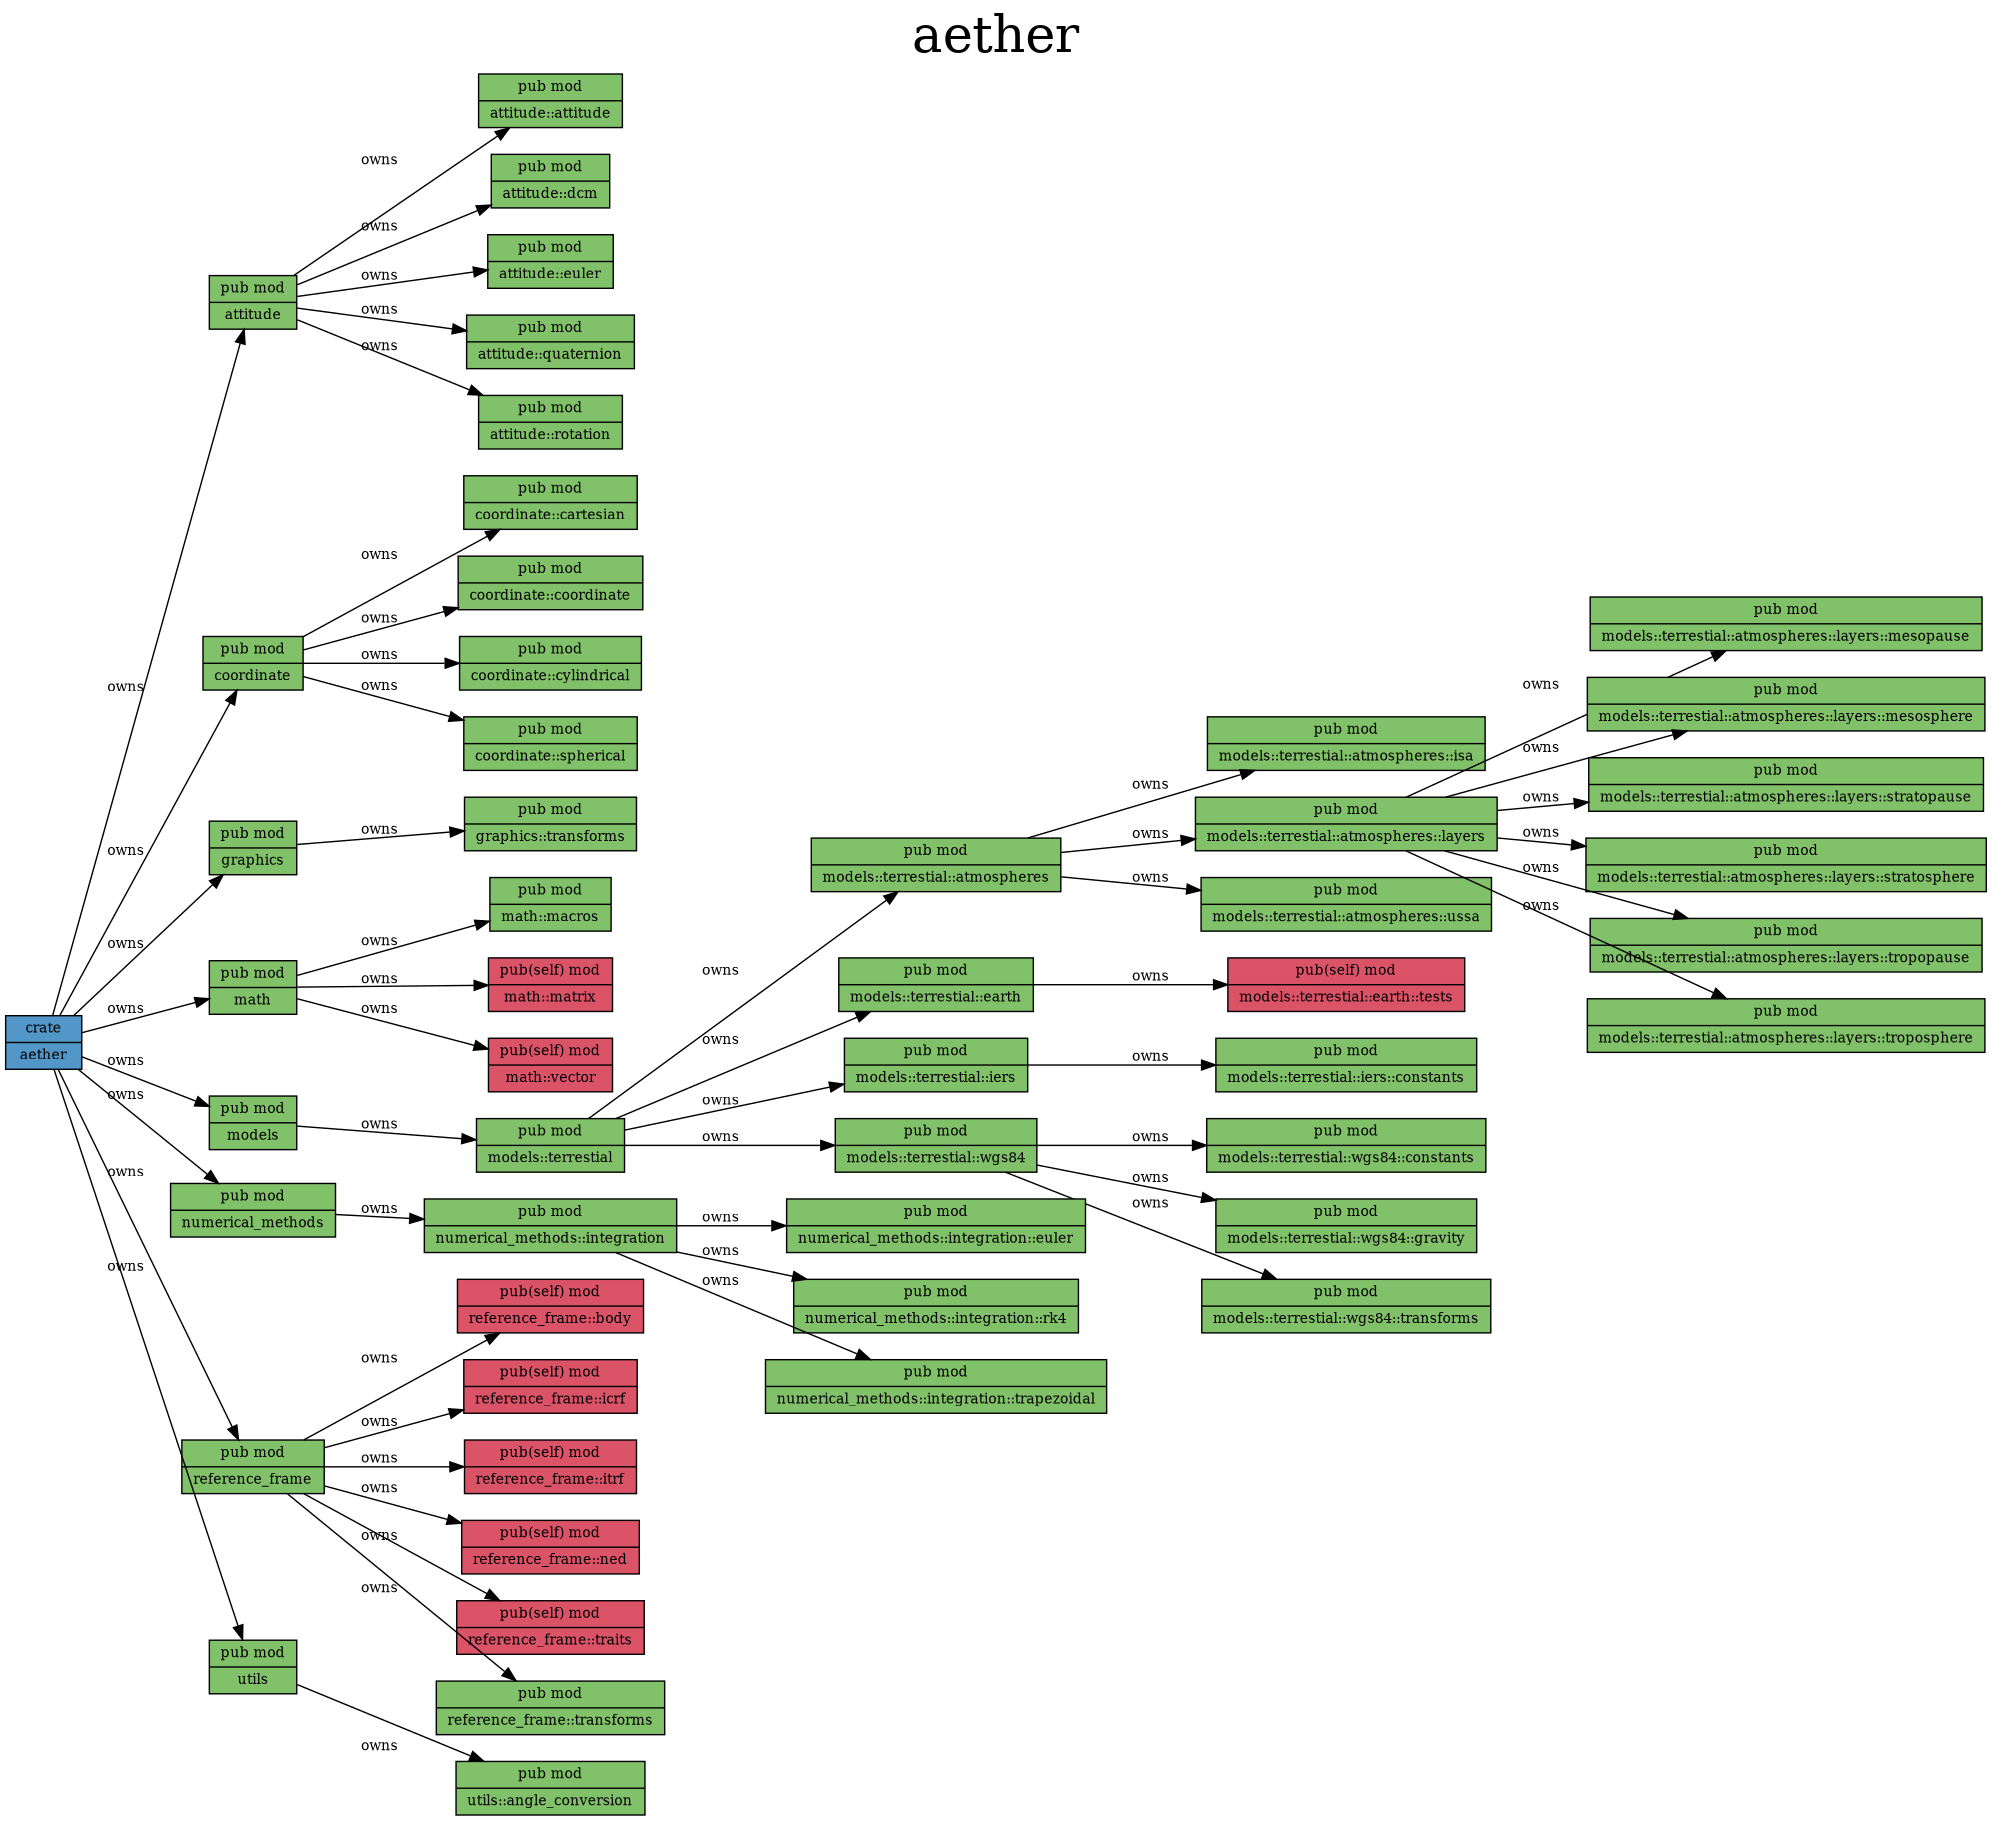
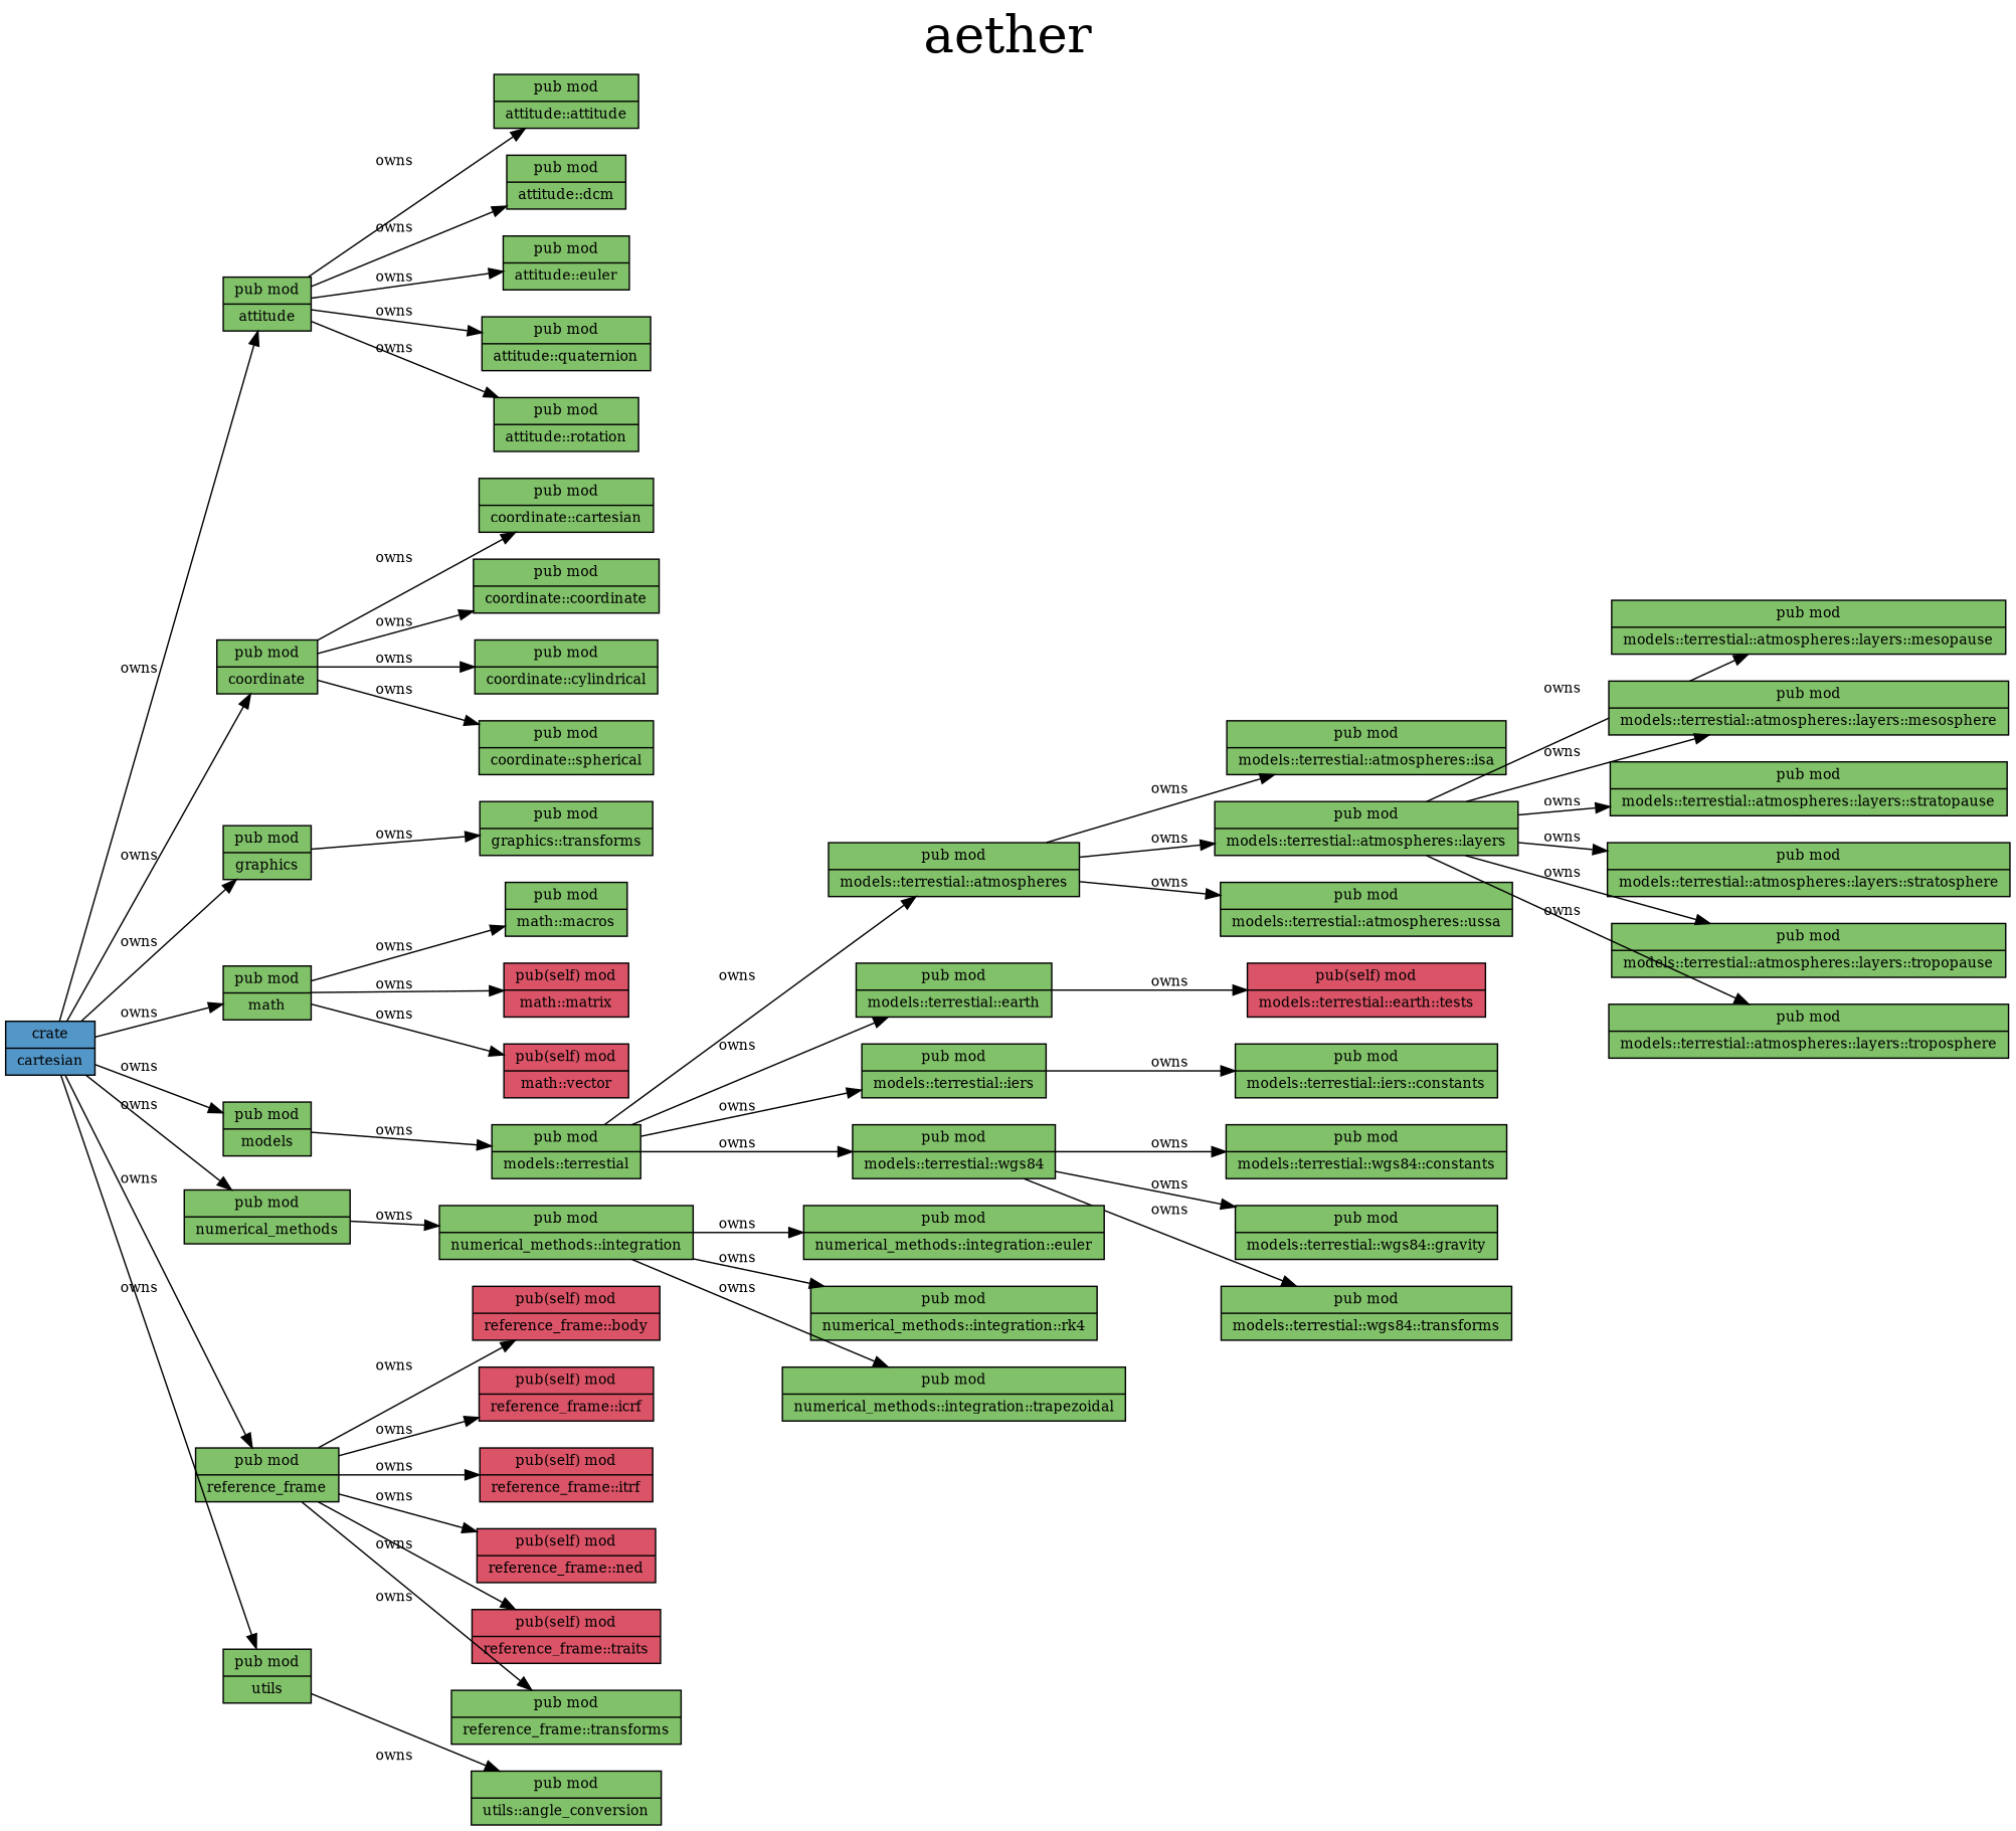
  digraph {
    fontname="DejaVu Serif"
    fontsize=36
    label=aether
    labelloc=t
    rankdir=LR
    splines=line
    node [fillcolor="#81c169" fontname="DejaVu Serif" fontsize=10 shape=record style=filled]
    edge [color="#000000" constraint=true fontname="DejaVu Serif" fontsize=10 style=solid]
-   n1 [fillcolor="#5397c8" label="crate|aether"]
+   n1 [fillcolor="#5397c8" label="crate|cartesian"]
    n2 [label="pub mod|attitude"]
    n3 [label="pub mod|coordinate"]
    n4 [label="pub mod|graphics"]
    n5 [label="pub mod|math"]
    n6 [label="pub mod|models"]
    n7 [label="pub mod|numerical_methods"]
    n8 [label="pub mod|reference_frame"]
    n9 [label="pub mod|utils"]
    n10 [label="pub mod|attitude::attitude"]
    n11 [label="pub mod|attitude::dcm"]
    n12 [label="pub mod|attitude::euler"]
    n13 [label="pub mod|attitude::quaternion"]
    n14 [label="pub mod|attitude::rotation"]
    n15 [label="pub mod|coordinate::cartesian"]
    n16 [label="pub mod|coordinate::coordinate"]
    n17 [label="pub mod|coordinate::cylindrical"]
    n18 [label="pub mod|coordinate::spherical"]
    n19 [label="pub mod|graphics::transforms"]
    n20 [label="pub mod|math::macros"]
    n21 [fillcolor="#db5367" label="pub(self) mod|math::matrix"]
    n22 [fillcolor="#db5367" label="pub(self) mod|math::vector"]
    n23 [label="pub mod|models::terrestial"]
    n24 [label="pub mod|models::terrestial::atmospheres"]
    n25 [label="pub mod|models::terrestial::earth"]
    n26 [label="pub mod|models::terrestial::iers"]
    n27 [label="pub mod|models::terrestial::wgs84"]
    n28 [label="pub mod|models::terrestial::atmospheres::isa"]
    n29 [label="pub mod|models::terrestial::atmospheres::layers"]
    n30 [label="pub mod|models::terrestial::atmospheres::ussa"]
    n31 [label="pub mod|models::terrestial::atmospheres::layers::mesopause"]
    n32 [label="pub mod|models::terrestial::atmospheres::layers::mesosphere"]
    n33 [label="pub mod|models::terrestial::atmospheres::layers::stratopause"]
    n34 [label="pub mod|models::terrestial::atmospheres::layers::stratosphere"]
    n35 [label="pub mod|models::terrestial::atmospheres::layers::tropopause"]
    n36 [label="pub mod|models::terrestial::atmospheres::layers::troposphere"]
    n37 [fillcolor="#db5367" label="pub(self) mod|models::terrestial::earth::tests"]
    n38 [label="pub mod|models::terrestial::iers::constants"]
    n39 [label="pub mod|models::terrestial::wgs84::constants"]
    n40 [label="pub mod|models::terrestial::wgs84::gravity"]
    n41 [label="pub mod|models::terrestial::wgs84::transforms"]
    n42 [label="pub mod|numerical_methods::integration"]
    n43 [label="pub mod|numerical_methods::integration::euler"]
    n44 [label="pub mod|numerical_methods::integration::rk4"]
    n45 [label="pub mod|numerical_methods::integration::trapezoidal"]
    n46 [fillcolor="#db5367" label="pub(self) mod|reference_frame::body"]
    n47 [fillcolor="#db5367" label="pub(self) mod|reference_frame::icrf"]
    n48 [fillcolor="#db5367" label="pub(self) mod|reference_frame::itrf"]
    n49 [fillcolor="#db5367" label="pub(self) mod|reference_frame::ned"]
    n50 [fillcolor="#db5367" label="pub(self) mod|reference_frame::traits"]
    n51 [label="pub mod|reference_frame::transforms"]
    n52 [label="pub mod|utils::angle_conversion"]
    n1 -> n2 [label=owns]
    n1 -> n3 [label=owns]
    n1 -> n4 [label=owns]
    n1 -> n5 [label=owns]
    n1 -> n6 [label=owns]
    n1 -> n7 [label=owns]
    n1 -> n8 [label=owns]
    n1 -> n9 [label=owns]
    n2 -> n10 [label=owns]
    n2 -> n11 [label=owns]
    n2 -> n12 [label=owns]
    n2 -> n13 [label=owns]
    n2 -> n14 [label=owns]
    n3 -> n15 [label=owns]
    n3 -> n16 [label=owns]
    n3 -> n17 [label=owns]
    n3 -> n18 [label=owns]
    n4 -> n19 [label=owns]
    n5 -> n20 [label=owns]
    n5 -> n21 [label=owns]
    n5 -> n22 [label=owns]
    n6 -> n23 [label=owns]
    n7 -> n42 [label=owns]
    n8 -> n46 [label=owns]
    n8 -> n47 [label=owns]
    n8 -> n48 [label=owns]
    n8 -> n49 [label=owns]
    n8 -> n50 [label=owns]
    n8 -> n51 [label=owns]
    n9 -> n52 [label=owns]
    n23 -> n24 [label=owns]
    n23 -> n25 [label=owns]
    n23 -> n26 [label=owns]
    n23 -> n27 [label=owns]
    n24 -> n28 [label=owns]
    n24 -> n29 [label=owns]
    n24 -> n30 [label=owns]
    n25 -> n37 [label=owns]
    n26 -> n38 [label=owns]
    n27 -> n39 [label=owns]
    n27 -> n40 [label=owns]
    n27 -> n41 [label=owns]
    n29 -> n31 [label=owns]
    n29 -> n32 [label=owns]
    n29 -> n33 [label=owns]
    n29 -> n34 [label=owns]
    n29 -> n35 [label=owns]
    n29 -> n36 [label=owns]
    n42 -> n43 [label=owns]
    n42 -> n44 [label=owns]
    n42 -> n45 [label=owns]
  }
